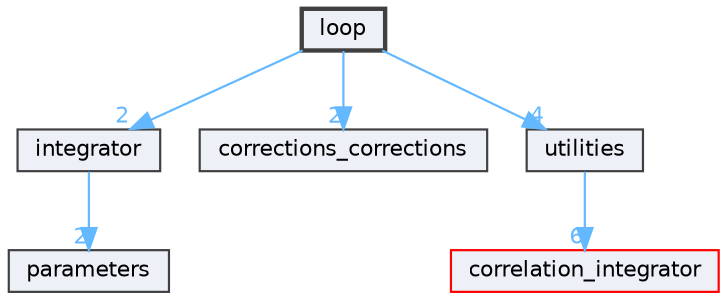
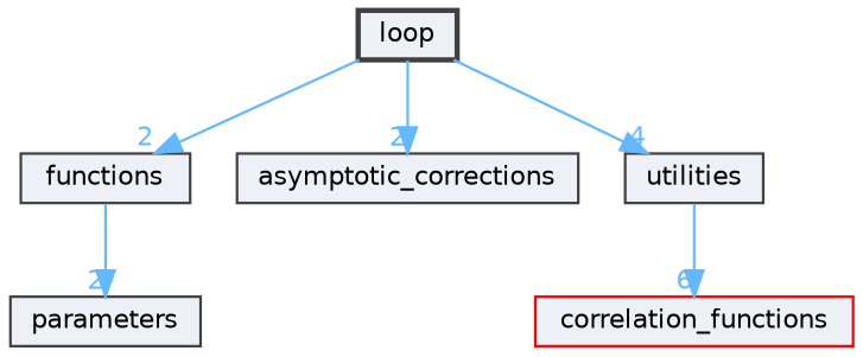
  digraph {
    compound=true
    node [color=grey25 fillcolor="#edf0f7" fontname=Helvetica fontsize=10 shape=box style=filled]
    edge [color=steelblue1 fontcolor=steelblue1 fontname=Helvetica fontsize=10 headlabel=2 labeldistance=1.5 labelfontname=Helvetica labelfontsize=10]
    n1 [height=0.2 label=loop style="filled,bold" width=0.4]
-   n2 [height=0.2 label=integrator width=0.4]
-   n3 [height=0.2 label=corrections_corrections width=0.4]
+   n2 [height=0.2 label=functions width=0.4]
+   n3 [height=0.2 label=asymptotic_corrections width=0.4]
    n4 [height=0.2 label=utilities width=0.4]
    n5 [height=0.2 label=parameters width=0.4]
-   n6 [color=red height=0.2 label=correlation_integrator width=0.4]
+   n6 [color=red height=0.2 label=correlation_functions width=0.4]
    n1 -> n2
    n1 -> n3
    n1 -> n4 [headlabel=4]
    n2 -> n5
    n4 -> n6 [headlabel=6]
  }
